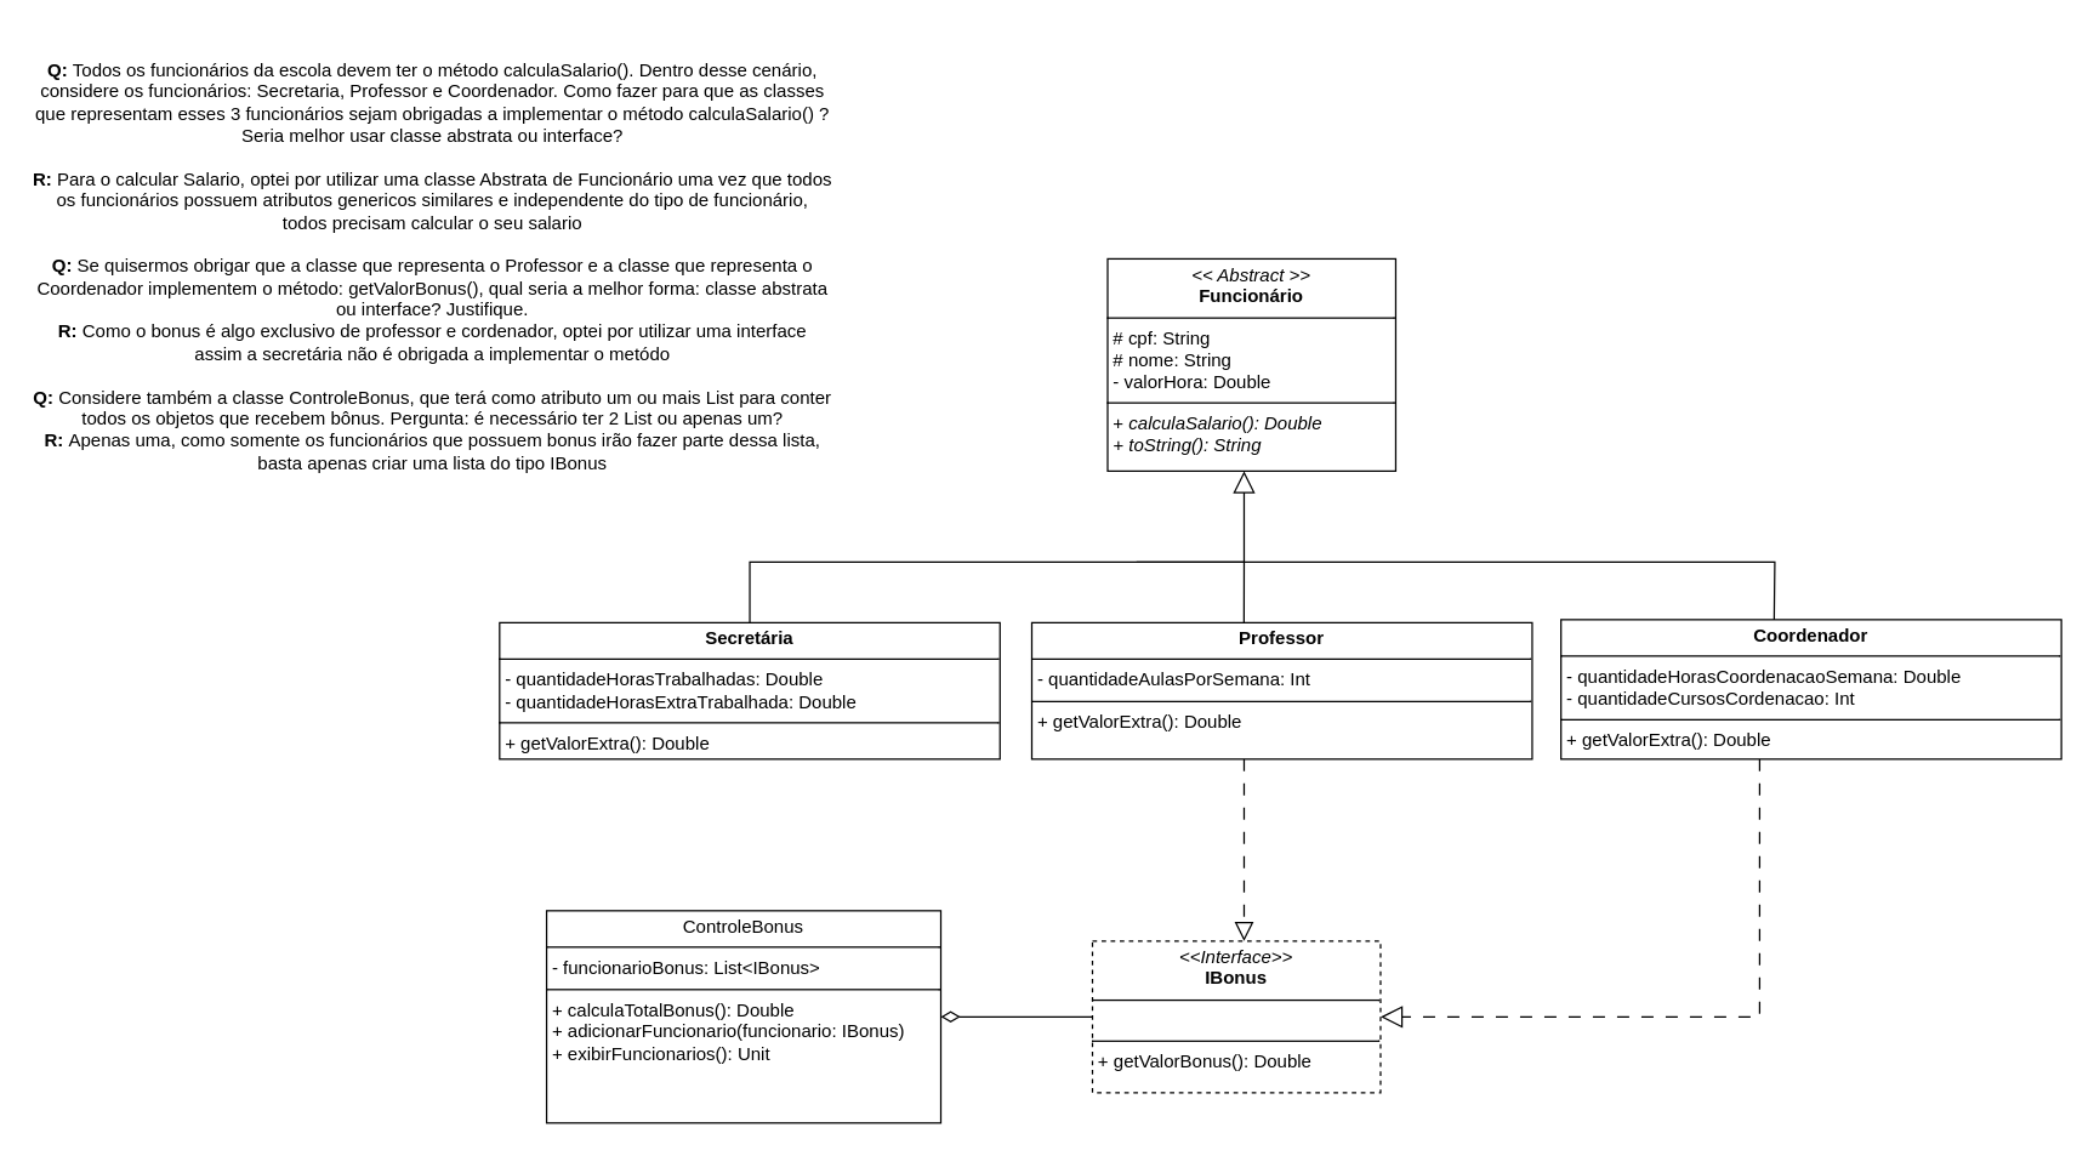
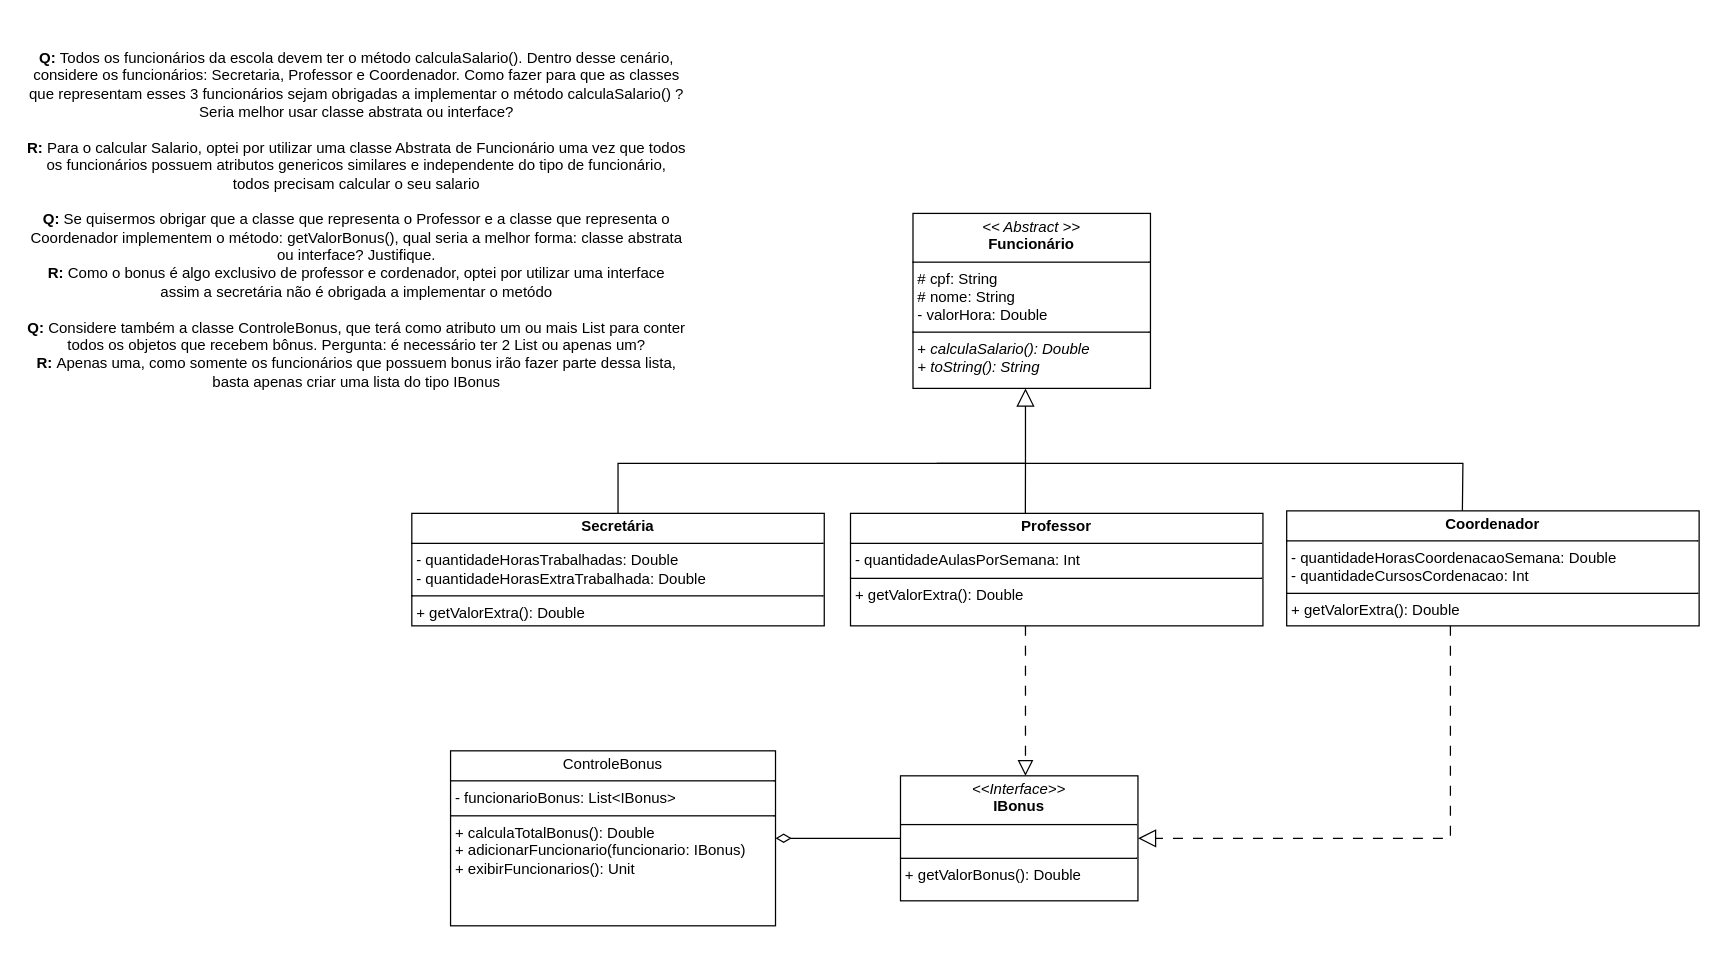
  <mxCell id="0" />
  <mxCell id="1" parent="0" />
  <mxCell id="2" value="&lt;p style=&quot;margin:0px;margin-top:4px;text-align:center;&quot;&gt;&lt;i&gt;&amp;lt;&amp;lt; Abstract &amp;gt;&amp;gt;&lt;/i&gt;&lt;br&gt;&lt;b&gt;Funcionário&lt;/b&gt;&lt;/p&gt;&lt;hr size=&quot;1&quot; style=&quot;border-style:solid;&quot;&gt;&lt;p style=&quot;margin:0px;margin-left:4px;&quot;&gt;# cpf: String&lt;br&gt;# nome: String&lt;/p&gt;&lt;p style=&quot;margin:0px;margin-left:4px;&quot;&gt;- valorHora: Double&lt;/p&gt;&lt;hr size=&quot;1&quot; style=&quot;border-style:solid;&quot;&gt;&lt;p style=&quot;margin:0px;margin-left:4px;&quot;&gt;+ &lt;i&gt;calculaSalario(): Double&lt;/i&gt;&lt;/p&gt;&lt;p style=&quot;margin:0px;margin-left:4px;&quot;&gt;&lt;i&gt;+ toString(): String&lt;/i&gt;&lt;/p&gt;" style="verticalAlign=top;align=left;overflow=fill;html=1;whiteSpace=wrap;" vertex="1" parent="1"><mxGeometry x="730" y="170" width="190" height="140" as="geometry" /></mxCell>
  <mxCell id="3" style="edgeStyle=orthogonalEdgeStyle;rounded=0;orthogonalLoop=1;jettySize=auto;html=1;endArrow=block;endFill=0;endSize=12;" edge="1" parent="1" source="4" target="2"><mxGeometry relative="1" as="geometry"><Array as="points"><mxPoint x="494" y="370" /><mxPoint x="820" y="370" /></Array></mxGeometry></mxCell>
  <mxCell id="4" value="&lt;p style=&quot;margin:0px;margin-top:4px;text-align:center;&quot;&gt;&lt;b&gt;Secretária&lt;/b&gt;&lt;/p&gt;&lt;hr size=&quot;1&quot; style=&quot;border-style:solid;&quot;&gt;&lt;p style=&quot;margin:0px;margin-left:4px;&quot;&gt;- quantidadeHorasTrabalhadas: Double&lt;br&gt;- quantidadeHorasExtraTrabalhada: Double&lt;/p&gt;&lt;hr size=&quot;1&quot; style=&quot;border-style:solid;&quot;&gt;&lt;p style=&quot;margin:0px;margin-left:4px;&quot;&gt;+ getValorExtra(): Double&lt;/p&gt;" style="verticalAlign=top;align=left;overflow=fill;html=1;whiteSpace=wrap;" vertex="1" parent="1"><mxGeometry x="329" y="410" width="330" height="90" as="geometry" /></mxCell>
  <mxCell id="5" style="edgeStyle=orthogonalEdgeStyle;rounded=0;orthogonalLoop=1;jettySize=auto;html=1;dashed=1;dashPattern=8 8;endArrow=block;endFill=0;endSize=10;" edge="1" parent="1" source="6" target="8"><mxGeometry relative="1" as="geometry"><Array as="points"><mxPoint x="820" y="580" /><mxPoint x="820" y="580" /></Array></mxGeometry></mxCell>
  <mxCell id="6" value="&lt;p style=&quot;margin:0px;margin-top:4px;text-align:center;&quot;&gt;&lt;b&gt;Professor&lt;/b&gt;&lt;/p&gt;&lt;hr size=&quot;1&quot; style=&quot;border-style:solid;&quot;&gt;&lt;p style=&quot;margin:0px;margin-left:4px;&quot;&gt;- quantidadeAulasPorSemana: Int&lt;/p&gt;&lt;hr size=&quot;1&quot; style=&quot;border-style:solid;&quot;&gt;&lt;p style=&quot;margin:0px;margin-left:4px;&quot;&gt;+ getValorExtra(): Double&lt;/p&gt;" style="verticalAlign=top;align=left;overflow=fill;html=1;whiteSpace=wrap;" vertex="1" parent="1"><mxGeometry x="680" y="410" width="330" height="90" as="geometry" /></mxCell>
  <mxCell id="7" style="edgeStyle=orthogonalEdgeStyle;rounded=0;orthogonalLoop=1;jettySize=auto;html=1;endArrow=diamondThin;endFill=0;endSize=10;" edge="1" parent="1" source="8" target="13"><mxGeometry relative="1" as="geometry" /></mxCell>
- <mxCell id="8" value="&lt;p style=&quot;margin:0px;margin-top:4px;text-align:center;&quot;&gt;&lt;i&gt;&amp;lt;&amp;lt;Interface&amp;gt;&amp;gt;&lt;/i&gt;&lt;br&gt;&lt;b&gt;IBonus&lt;/b&gt;&lt;/p&gt;&lt;hr size=&quot;1&quot; style=&quot;border-style:solid;&quot;&gt;&lt;p style=&quot;margin:0px;margin-left:4px;&quot;&gt;&lt;br&gt;&lt;/p&gt;&lt;hr size=&quot;1&quot; style=&quot;border-style:solid;&quot;&gt;&lt;p style=&quot;margin:0px;margin-left:4px;&quot;&gt;+ getValorBonus(): Double&lt;/p&gt;" style="verticalAlign=top;align=left;overflow=fill;html=1;whiteSpace=wrap;dashed=1;" vertex="1" parent="1"><mxGeometry x="720" y="620" width="190" height="100" as="geometry" /></mxCell>
+ <mxCell id="8" value="&lt;p style=&quot;margin:0px;margin-top:4px;text-align:center;&quot;&gt;&lt;i&gt;&amp;lt;&amp;lt;Interface&amp;gt;&amp;gt;&lt;/i&gt;&lt;br&gt;&lt;b&gt;IBonus&lt;/b&gt;&lt;/p&gt;&lt;hr size=&quot;1&quot; style=&quot;border-style:solid;&quot;&gt;&lt;p style=&quot;margin:0px;margin-left:4px;&quot;&gt;&lt;br&gt;&lt;/p&gt;&lt;hr size=&quot;1&quot; style=&quot;border-style:solid;&quot;&gt;&lt;p style=&quot;margin:0px;margin-left:4px;&quot;&gt;+ getValorBonus(): Double&lt;/p&gt;" style="verticalAlign=top;align=left;overflow=fill;html=1;whiteSpace=wrap;" vertex="1" parent="1"><mxGeometry x="720" y="620" width="190" height="100" as="geometry" /></mxCell>
  <mxCell id="9" value="" style="endArrow=none;html=1;rounded=0;entryX=0.427;entryY=0.002;entryDx=0;entryDy=0;entryPerimeter=0;" edge="1" parent="1"><mxGeometry width="50" height="50" relative="1" as="geometry"><mxPoint x="749" y="370" as="sourcePoint" /><mxPoint x="819.91" y="410.22" as="targetPoint" /><Array as="points"><mxPoint x="820" y="370" /></Array></mxGeometry></mxCell>
  <mxCell id="10" style="edgeStyle=orthogonalEdgeStyle;rounded=0;orthogonalLoop=1;jettySize=auto;html=1;endArrow=block;endFill=0;dashed=1;endSize=12;dashPattern=8 8;" edge="1" parent="1" source="11" target="8"><mxGeometry relative="1" as="geometry"><Array as="points"><mxPoint x="1160" y="670" /></Array></mxGeometry></mxCell>
  <mxCell id="11" value="&lt;p style=&quot;margin:0px;margin-top:4px;text-align:center;&quot;&gt;&lt;b&gt;Coordenador&lt;/b&gt;&lt;/p&gt;&lt;hr size=&quot;1&quot; style=&quot;border-style:solid;&quot;&gt;&lt;p style=&quot;margin:0px;margin-left:4px;&quot;&gt;- quantidadeHorasCoordenacaoSemana: Double&lt;br&gt;&lt;/p&gt;&lt;p style=&quot;margin:0px;margin-left:4px;&quot;&gt;- quantidadeCursosCordenacao: Int&lt;/p&gt;&lt;hr size=&quot;1&quot; style=&quot;border-style:solid;&quot;&gt;&lt;p style=&quot;margin:0px;margin-left:4px;&quot;&gt;+ getValorExtra(): Double&lt;/p&gt;" style="verticalAlign=top;align=left;overflow=fill;html=1;whiteSpace=wrap;" vertex="1" parent="1"><mxGeometry x="1029" y="408" width="330" height="92" as="geometry" /></mxCell>
  <mxCell id="12" value="" style="endArrow=none;html=1;rounded=0;entryX=0.426;entryY=0.001;entryDx=0;entryDy=0;entryPerimeter=0;" edge="1" parent="1" target="11"><mxGeometry width="50" height="50" relative="1" as="geometry"><mxPoint x="820" y="370" as="sourcePoint" /><mxPoint x="1170" y="400" as="targetPoint" /><Array as="points"><mxPoint x="1170" y="370" /></Array></mxGeometry></mxCell>
  <mxCell id="13" value="&lt;p style=&quot;margin:0px;margin-top:4px;text-align:center;&quot;&gt;ControleBonus&lt;br&gt;&lt;/p&gt;&lt;hr size=&quot;1&quot; style=&quot;border-style:solid;&quot;&gt;&lt;p style=&quot;margin:0px;margin-left:4px;&quot;&gt;- funcionarioBonus: List&amp;lt;IBonus&amp;gt;&lt;br&gt;&lt;/p&gt;&lt;hr size=&quot;1&quot; style=&quot;border-style:solid;&quot;&gt;&lt;p style=&quot;margin:0px;margin-left:4px;&quot;&gt;+ calculaTotalBonus(): Double&lt;/p&gt;&lt;p style=&quot;margin:0px;margin-left:4px;&quot;&gt;+ adicionarFuncionario(funcionario: IBonus)&lt;br&gt;+ exibirFuncionarios(): Unit&lt;/p&gt;" style="verticalAlign=top;align=left;overflow=fill;html=1;whiteSpace=wrap;" vertex="1" parent="1"><mxGeometry x="360" y="600" width="260" height="140" as="geometry" /></mxCell>
  <mxCell id="14" value="&lt;div&gt;&lt;b&gt;Q: &lt;/b&gt;Todos os funcionários da escola devem ter o método calculaSalario(). Dentro desse cenário, considere os funcionários: Secretaria, Professor e Coordenador. Como fazer para que as classes que representam esses 3 funcionários sejam obrigadas a implementar o método calculaSalario() ? Seria melhor usar classe abstrata ou interface?&lt;br&gt;&lt;br&gt;&lt;/div&gt;&lt;div&gt;&lt;b&gt;R: &lt;/b&gt;Para o calcular Salario, optei por utilizar uma classe Abstrata de Funcionário uma vez que todos os funcionários possuem atributos genericos similares e independente do tipo de funcionário, todos precisam calcular o seu salario&lt;/div&gt;&lt;div&gt;&lt;br&gt;&lt;/div&gt;&lt;div&gt;&lt;b style=&quot;background-color: initial;&quot;&gt;Q:&amp;nbsp;&lt;/b&gt;Se quisermos obrigar que a classe que representa o Professor e a classe que representa o Coordenador implementem o método: getValorBonus(), qual seria a melhor forma: classe abstrata ou interface? Justifique.&lt;/div&gt;&lt;div&gt;&lt;b style=&quot;background-color: initial;&quot;&gt;R:&amp;nbsp;&lt;/b&gt;Como o bonus é algo exclusivo de professor e cordenador, optei por utilizar uma interface assim a secretária não é obrigada a implementar o metódo&lt;/div&gt;&lt;div&gt;&lt;br&gt;&lt;/div&gt;&lt;div&gt;&lt;b style=&quot;background-color: initial;&quot;&gt;Q:&amp;nbsp;&lt;/b&gt;Considere também a classe ControleBonus, que terá como atributo um ou mais List para conter todos os objetos que recebem bônus. Pergunta: é necessário ter 2 List ou apenas um?&lt;/div&gt;&lt;div&gt;&lt;b style=&quot;background-color: initial;&quot;&gt;R:&amp;nbsp;&lt;/b&gt;Apenas uma, como somente os funcionários que possuem bonus irão fazer parte dessa lista, basta apenas criar uma lista do tipo IBonus&lt;/div&gt;" style="text;html=1;align=center;verticalAlign=middle;whiteSpace=wrap;rounded=0;" vertex="1" parent="1"><mxGeometry x="20" y="20" width="530" height="310" as="geometry" /></mxCell>
